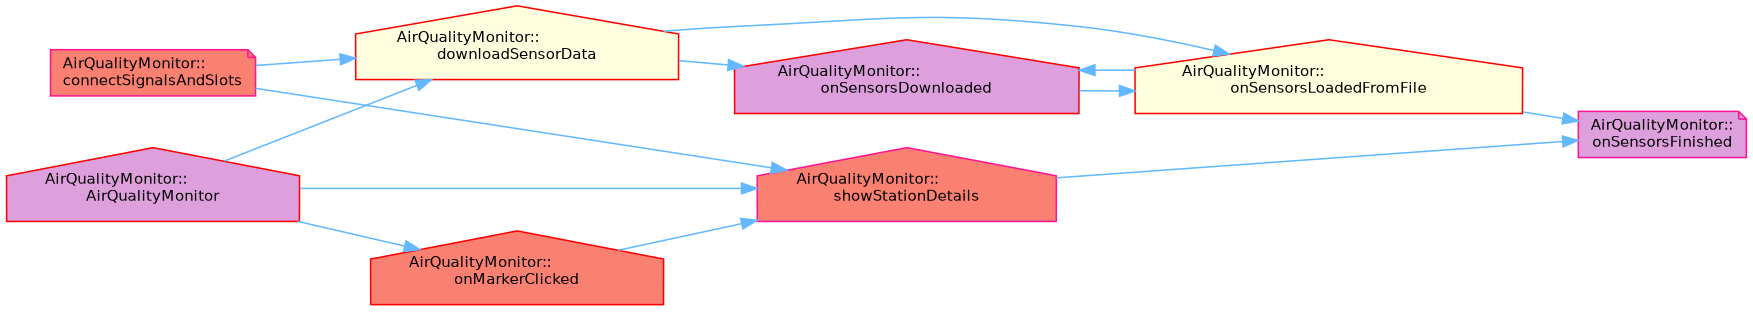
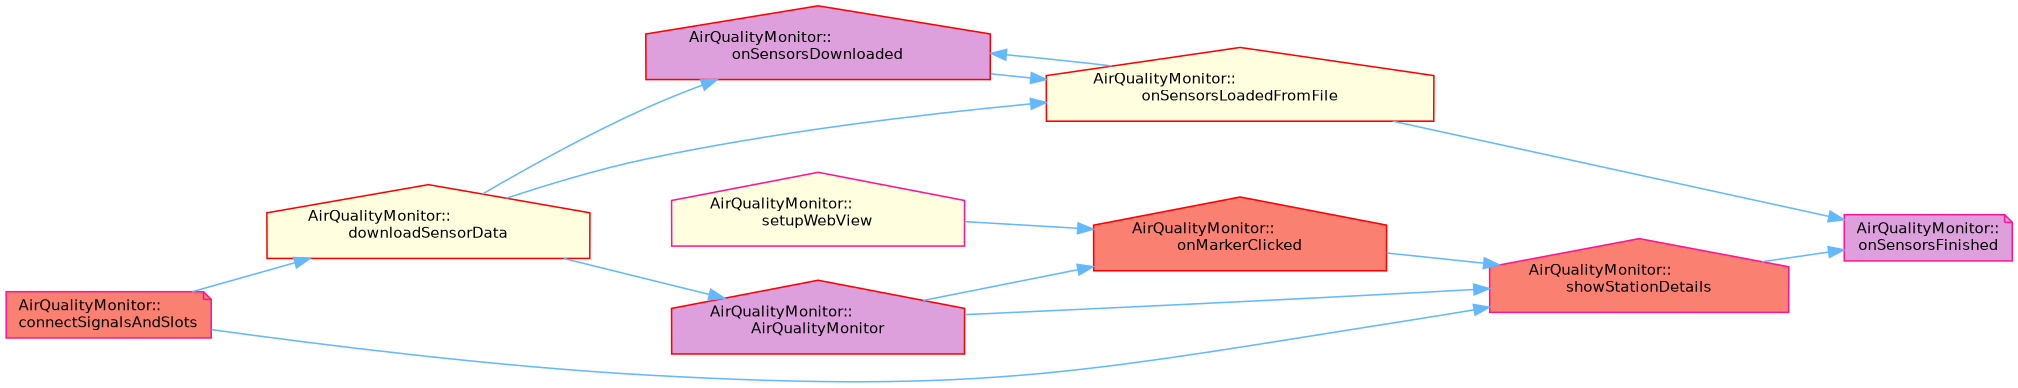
  digraph {
    rankdir=RL
    node [color=red fillcolor=lightyellow fontname=Helvetica fontsize=10 shape=house style=filled]
    edge [color=steelblue1 dir=back fontname=Helvetica fontsize=10 labelfontname=Helvetica labelfontsize=10 style=solid]
    n1 [fontcolor=black height=0.2 label="AirQualityMonitor::\lonSensorsLoadedFromFile" width=0.4]
    n2 [height=0.2 label="AirQualityMonitor::\ldownloadSensorData" width=0.4]
    n3 [fillcolor=plum height=0.2 label="AirQualityMonitor::\lonSensorsDownloaded" width=0.4]
    n4 [fillcolor=plum height=0.2 label="AirQualityMonitor::\lAirQualityMonitor" width=0.4]
    n5 [color=deeppink fillcolor=salmon height=0.2 label="AirQualityMonitor::\lconnectSignalsAndSlots" shape=note width=0.4]
    n6 [color=deeppink fillcolor=plum height=0.2 label="AirQualityMonitor::\lonSensorsFinished" shape=note width=0.4]
    n7 [color=deeppink fillcolor=salmon height=0.2 label="AirQualityMonitor::\lshowStationDetails" width=0.4]
    n8 [fillcolor=salmon height=0.2 label="AirQualityMonitor::\lonMarkerClicked" width=0.4]
+   n9 [color=deeppink height=0.2 label="AirQualityMonitor::\lsetupWebView" width=0.4]
    n1 -> n2
    n1 -> n3
-   n2 -> n4
+   n4 -> n2
    n2 -> n5
    n3 -> n1
    n3 -> n2
    n6 -> n1
    n6 -> n7
    n7 -> n4
    n7 -> n5
    n7 -> n8
    n8 -> n4
+   n8 -> n9
  }
